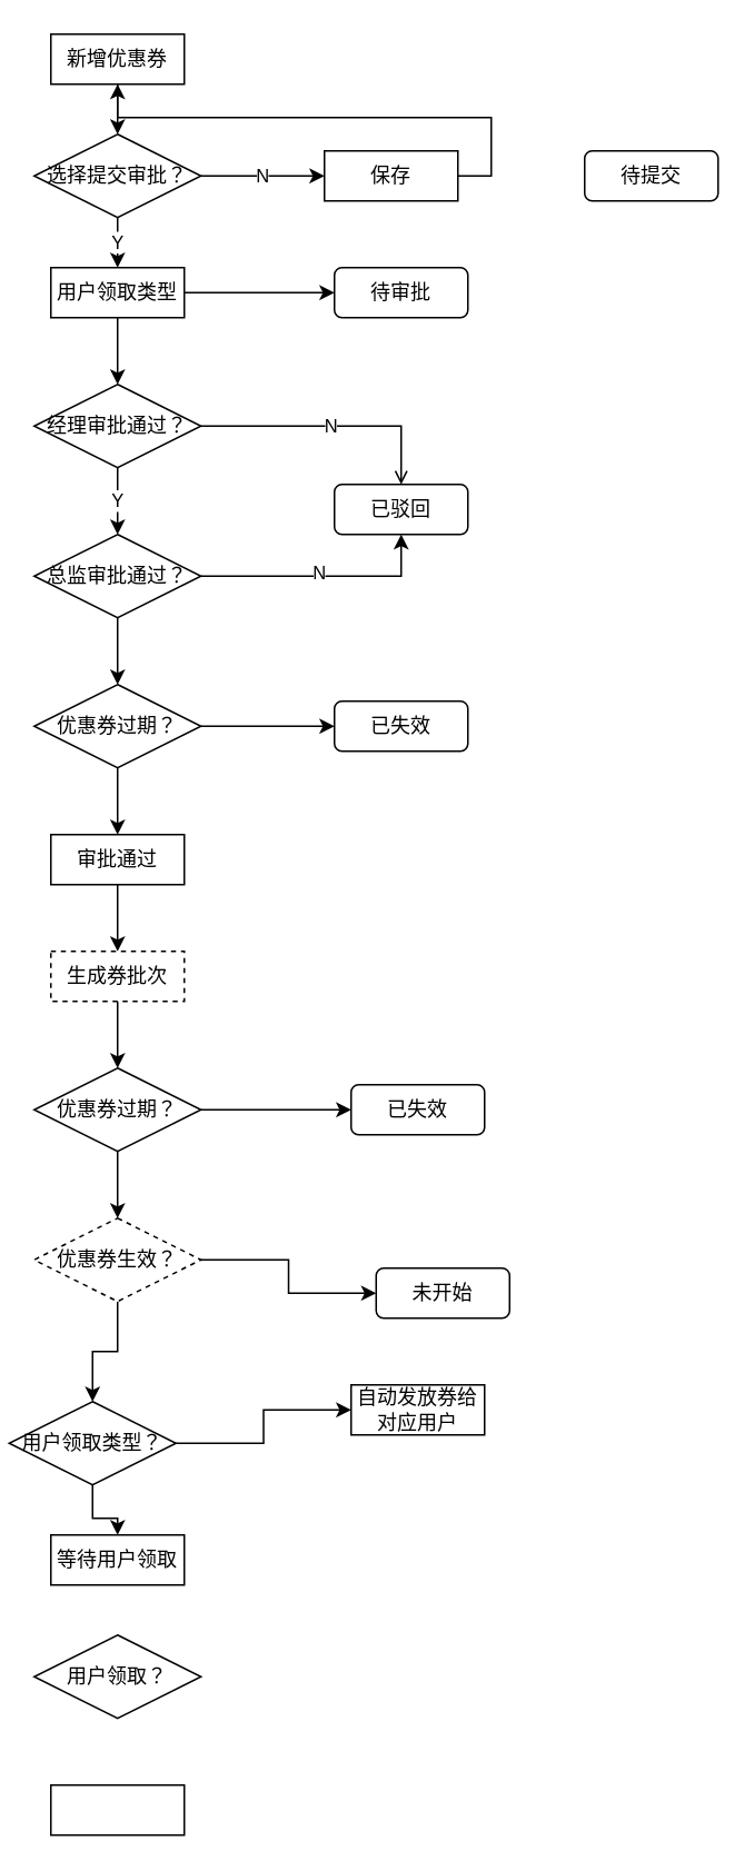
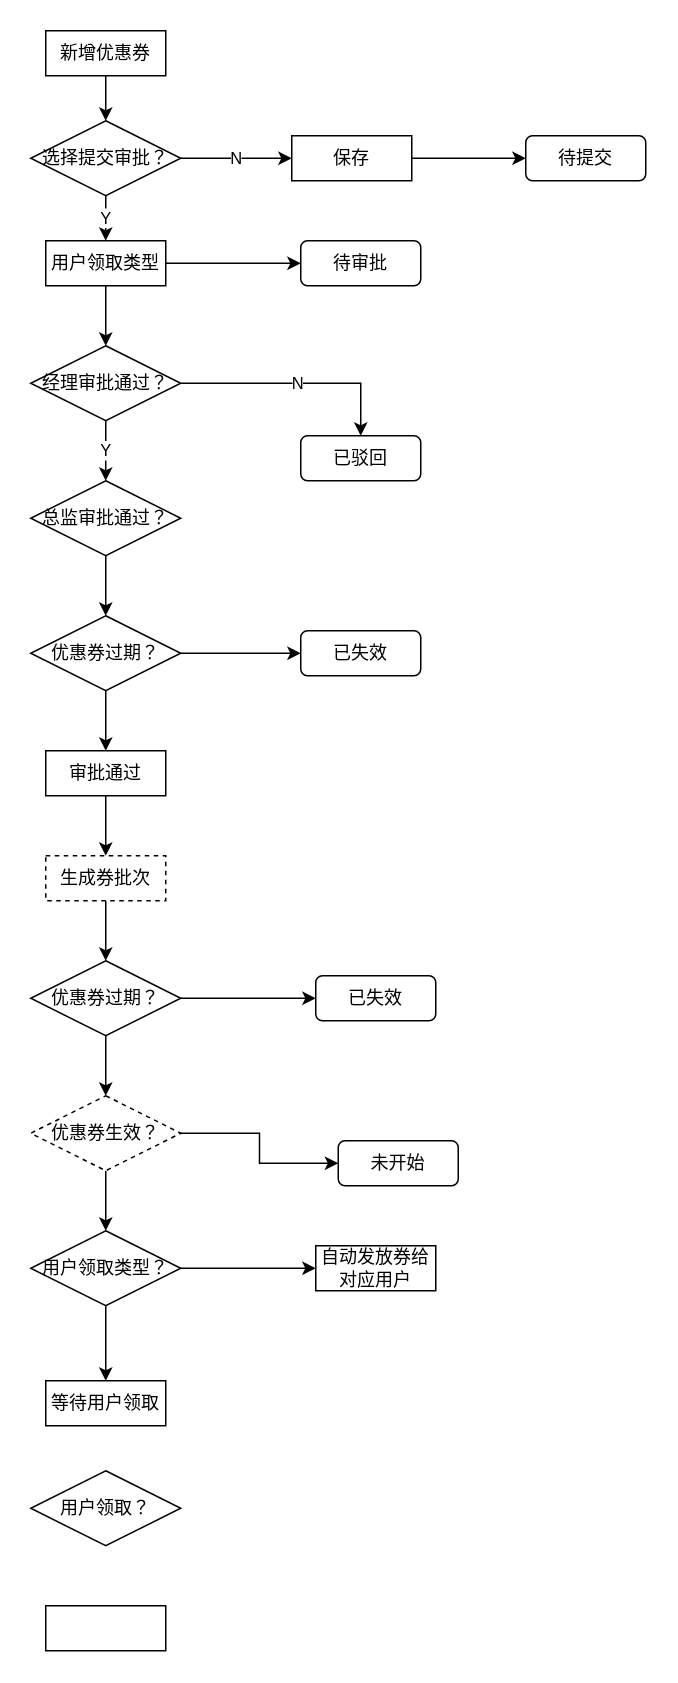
  <mxCell id="0" />
  <mxCell id="1" parent="0" />
  <mxCell id="2" style="edgeStyle=orthogonalEdgeStyle;rounded=0;orthogonalLoop=1;jettySize=auto;html=1;exitX=0.5;exitY=1;exitDx=0;exitDy=0;entryX=0.5;entryY=0;entryDx=0;entryDy=0;" edge="1" parent="1" source="3" target="18"><mxGeometry relative="1" as="geometry" /></mxCell>
  <mxCell id="3" value="新增优惠券" style="rounded=0;whiteSpace=wrap;html=1;" vertex="1" parent="1"><mxGeometry x="30" y="20" width="80" height="30" as="geometry" /></mxCell>
  <mxCell id="4" style="edgeStyle=orthogonalEdgeStyle;rounded=0;orthogonalLoop=1;jettySize=auto;html=1;exitX=1;exitY=0.5;exitDx=0;exitDy=0;" edge="1" parent="1" source="6" target="12"><mxGeometry relative="1" as="geometry" /></mxCell>
  <mxCell id="5" style="edgeStyle=orthogonalEdgeStyle;rounded=0;orthogonalLoop=1;jettySize=auto;html=1;exitX=0.5;exitY=1;exitDx=0;exitDy=0;entryX=0.5;entryY=0;entryDx=0;entryDy=0;" edge="1" parent="1" source="6" target="15"><mxGeometry relative="1" as="geometry" /></mxCell>
  <mxCell id="6" value="用户领取类型" style="rounded=0;whiteSpace=wrap;html=1;" vertex="1" parent="1"><mxGeometry x="30" y="160" width="80" height="30" as="geometry" /></mxCell>
  <mxCell id="7" style="edgeStyle=orthogonalEdgeStyle;rounded=0;orthogonalLoop=1;jettySize=auto;html=1;exitX=0.5;exitY=1;exitDx=0;exitDy=0;entryX=0.5;entryY=0;entryDx=0;entryDy=0;" edge="1" parent="1" source="8" target="10"><mxGeometry relative="1" as="geometry" /></mxCell>
  <mxCell id="8" value="审批通过" style="rounded=0;whiteSpace=wrap;html=1;" vertex="1" parent="1"><mxGeometry x="30" y="500" width="80" height="30" as="geometry" /></mxCell>
  <mxCell id="9" style="edgeStyle=orthogonalEdgeStyle;rounded=0;orthogonalLoop=1;jettySize=auto;html=1;exitX=0.5;exitY=1;exitDx=0;exitDy=0;entryX=0.5;entryY=0;entryDx=0;entryDy=0;" edge="1" parent="1" source="10" target="39"><mxGeometry relative="1" as="geometry" /></mxCell>
  <mxCell id="10" value="生成券批次" style="rounded=0;whiteSpace=wrap;html=1;dashed=1;" vertex="1" parent="1"><mxGeometry x="30" y="570" width="80" height="30" as="geometry" /></mxCell>
  <mxCell id="11" value="待提交" style="rounded=1;whiteSpace=wrap;html=1;" vertex="1" parent="1"><mxGeometry x="350" y="90" width="80" height="30" as="geometry" /></mxCell>
  <mxCell id="12" value="待审批" style="rounded=1;whiteSpace=wrap;html=1;" vertex="1" parent="1"><mxGeometry x="200" y="160" width="80" height="30" as="geometry" /></mxCell>
- <mxCell id="13" value="N" style="edgeStyle=orthogonalEdgeStyle;rounded=0;orthogonalLoop=1;jettySize=auto;html=1;exitX=1;exitY=0.5;exitDx=0;exitDy=0;entryX=0.5;entryY=0;entryDx=0;entryDy=0;endArrow=open;" edge="1" parent="1" source="15" target="25"><mxGeometry relative="1" as="geometry" /></mxCell>
+ <mxCell id="13" value="N" style="edgeStyle=orthogonalEdgeStyle;rounded=0;orthogonalLoop=1;jettySize=auto;html=1;exitX=1;exitY=0.5;exitDx=0;exitDy=0;entryX=0.5;entryY=0;entryDx=0;entryDy=0;" edge="1" parent="1" source="15" target="25"><mxGeometry relative="1" as="geometry" /></mxCell>
  <mxCell id="14" value="Y" style="edgeStyle=orthogonalEdgeStyle;rounded=0;orthogonalLoop=1;jettySize=auto;html=1;exitX=0.5;exitY=1;exitDx=0;exitDy=0;entryX=0.5;entryY=0;entryDx=0;entryDy=0;" edge="1" parent="1" source="15" target="24"><mxGeometry relative="1" as="geometry" /></mxCell>
  <mxCell id="15" value="经理审批通过？" style="rhombus;whiteSpace=wrap;html=1;" vertex="1" parent="1"><mxGeometry x="20" y="230" width="100" height="50" as="geometry" /></mxCell>
  <mxCell id="16" value="N" style="edgeStyle=orthogonalEdgeStyle;rounded=0;orthogonalLoop=1;jettySize=auto;html=1;exitX=1;exitY=0.5;exitDx=0;exitDy=0;entryX=0;entryY=0.5;entryDx=0;entryDy=0;" edge="1" parent="1" source="18" target="20"><mxGeometry relative="1" as="geometry" /></mxCell>
  <mxCell id="17" value="Y" style="edgeStyle=orthogonalEdgeStyle;rounded=0;orthogonalLoop=1;jettySize=auto;html=1;exitX=0.5;exitY=1;exitDx=0;exitDy=0;entryX=0.5;entryY=0;entryDx=0;entryDy=0;" edge="1" parent="1" source="18" target="6"><mxGeometry relative="1" as="geometry" /></mxCell>
  <mxCell id="18" value="选择提交审批？" style="rhombus;whiteSpace=wrap;html=1;" vertex="1" parent="1"><mxGeometry x="20" y="80" width="100" height="50" as="geometry" /></mxCell>
- <mxCell id="19" style="edgeStyle=orthogonalEdgeStyle;rounded=0;orthogonalLoop=1;jettySize=auto;html=1;exitX=1;exitY=0.5;exitDx=0;exitDy=0;" edge="1" parent="1" source="20" target="3"><mxGeometry relative="1" as="geometry" /></mxCell>
+ <mxCell id="19" style="edgeStyle=orthogonalEdgeStyle;rounded=0;orthogonalLoop=1;jettySize=auto;html=1;exitX=1;exitY=0.5;exitDx=0;exitDy=0;entryX=0;entryY=0.5;entryDx=0;entryDy=0;" edge="1" parent="1" source="20" target="11"><mxGeometry relative="1" as="geometry" /></mxCell>
  <mxCell id="20" value="保存" style="rounded=0;whiteSpace=wrap;html=1;" vertex="1" parent="1"><mxGeometry x="194" y="90" width="80" height="30" as="geometry" /></mxCell>
- <mxCell id="21" style="edgeStyle=orthogonalEdgeStyle;rounded=0;orthogonalLoop=1;jettySize=auto;html=1;exitX=1;exitY=0.5;exitDx=0;exitDy=0;entryX=0.5;entryY=1;entryDx=0;entryDy=0;" edge="1" parent="1" source="24" target="25"><mxGeometry relative="1" as="geometry" /></mxCell>
- <mxCell id="22" value="N" style="edgeLabel;html=1;align=center;verticalAlign=middle;resizable=0;points=[];" vertex="1" connectable="0" parent="21"><mxGeometry x="-0.035" y="3" relative="1" as="geometry"><mxPoint as="offset" /></mxGeometry></mxCell>
  <mxCell id="23" style="edgeStyle=orthogonalEdgeStyle;rounded=0;orthogonalLoop=1;jettySize=auto;html=1;exitX=0.5;exitY=1;exitDx=0;exitDy=0;entryX=0.5;entryY=0;entryDx=0;entryDy=0;" edge="1" parent="1" source="24" target="29"><mxGeometry relative="1" as="geometry" /></mxCell>
  <mxCell id="24" value="总监审批通过？" style="rhombus;whiteSpace=wrap;html=1;" vertex="1" parent="1"><mxGeometry x="20" y="320" width="100" height="50" as="geometry" /></mxCell>
  <mxCell id="25" value="已驳回" style="rounded=1;whiteSpace=wrap;html=1;" vertex="1" parent="1"><mxGeometry x="200" y="290" width="80" height="30" as="geometry" /></mxCell>
  <mxCell id="26" style="edgeStyle=orthogonalEdgeStyle;rounded=0;orthogonalLoop=1;jettySize=auto;html=1;exitX=0.5;exitY=1;exitDx=0;exitDy=0;" edge="1" parent="1" source="25" target="25"><mxGeometry relative="1" as="geometry" /></mxCell>
  <mxCell id="27" style="edgeStyle=orthogonalEdgeStyle;rounded=0;orthogonalLoop=1;jettySize=auto;html=1;exitX=1;exitY=0.5;exitDx=0;exitDy=0;" edge="1" parent="1" source="29" target="30"><mxGeometry relative="1" as="geometry" /></mxCell>
  <mxCell id="28" style="edgeStyle=orthogonalEdgeStyle;rounded=0;orthogonalLoop=1;jettySize=auto;html=1;exitX=0.5;exitY=1;exitDx=0;exitDy=0;entryX=0.5;entryY=0;entryDx=0;entryDy=0;" edge="1" parent="1" source="29" target="8"><mxGeometry relative="1" as="geometry" /></mxCell>
  <mxCell id="29" value="优惠券过期？" style="rhombus;whiteSpace=wrap;html=1;" vertex="1" parent="1"><mxGeometry x="20" y="410" width="100" height="50" as="geometry" /></mxCell>
  <mxCell id="30" value="已失效" style="rounded=1;whiteSpace=wrap;html=1;" vertex="1" parent="1"><mxGeometry x="200" y="420" width="80" height="30" as="geometry" /></mxCell>
  <mxCell id="31" value="未开始" style="rounded=1;whiteSpace=wrap;html=1;" vertex="1" parent="1"><mxGeometry x="225" y="760" width="80" height="30" as="geometry" /></mxCell>
  <mxCell id="32" value="等待用户领取" style="rounded=0;whiteSpace=wrap;html=1;" vertex="1" parent="1"><mxGeometry x="30" y="920" width="80" height="30" as="geometry" /></mxCell>
  <mxCell id="33" value="" style="rounded=0;whiteSpace=wrap;html=1;" vertex="1" parent="1"><mxGeometry x="30" y="1070" width="80" height="30" as="geometry" /></mxCell>
  <mxCell id="34" style="edgeStyle=orthogonalEdgeStyle;rounded=0;orthogonalLoop=1;jettySize=auto;html=1;exitX=1;exitY=0.5;exitDx=0;exitDy=0;" edge="1" parent="1" source="36" target="31"><mxGeometry relative="1" as="geometry" /></mxCell>
  <mxCell id="35" style="edgeStyle=orthogonalEdgeStyle;rounded=0;orthogonalLoop=1;jettySize=auto;html=1;exitX=0.5;exitY=1;exitDx=0;exitDy=0;entryX=0.5;entryY=0;entryDx=0;entryDy=0;" edge="1" parent="1" source="36" target="43"><mxGeometry relative="1" as="geometry" /></mxCell>
  <mxCell id="36" value="优惠券生效？" style="rhombus;whiteSpace=wrap;html=1;dashed=1;" vertex="1" parent="1"><mxGeometry x="20" y="730" width="100" height="50" as="geometry" /></mxCell>
  <mxCell id="37" style="edgeStyle=orthogonalEdgeStyle;rounded=0;orthogonalLoop=1;jettySize=auto;html=1;exitX=1;exitY=0.5;exitDx=0;exitDy=0;entryX=0;entryY=0.5;entryDx=0;entryDy=0;" edge="1" parent="1" source="39" target="40"><mxGeometry relative="1" as="geometry" /></mxCell>
  <mxCell id="38" style="edgeStyle=orthogonalEdgeStyle;rounded=0;orthogonalLoop=1;jettySize=auto;html=1;exitX=0.5;exitY=1;exitDx=0;exitDy=0;" edge="1" parent="1" source="39" target="36"><mxGeometry relative="1" as="geometry"><Array as="points"><mxPoint x="70" y="700" /><mxPoint x="70" y="700" /></Array></mxGeometry></mxCell>
  <mxCell id="39" value="优惠券过期？" style="rhombus;whiteSpace=wrap;html=1;" vertex="1" parent="1"><mxGeometry x="20" y="640" width="100" height="50" as="geometry" /></mxCell>
  <mxCell id="40" value="已失效" style="rounded=1;whiteSpace=wrap;html=1;" vertex="1" parent="1"><mxGeometry x="210" y="650" width="80" height="30" as="geometry" /></mxCell>
  <mxCell id="41" style="edgeStyle=orthogonalEdgeStyle;rounded=0;orthogonalLoop=1;jettySize=auto;html=1;exitX=1;exitY=0.5;exitDx=0;exitDy=0;" edge="1" parent="1" source="43" target="44"><mxGeometry relative="1" as="geometry" /></mxCell>
  <mxCell id="42" style="edgeStyle=orthogonalEdgeStyle;rounded=0;orthogonalLoop=1;jettySize=auto;html=1;exitX=0.5;exitY=1;exitDx=0;exitDy=0;" edge="1" parent="1" source="43" target="32"><mxGeometry relative="1" as="geometry" /></mxCell>
- <mxCell id="43" value="用户领取类型？" style="rhombus;whiteSpace=wrap;html=1;" vertex="1" parent="1"><mxGeometry x="5" y="840" width="100" height="50" as="geometry" /></mxCell>
+ <mxCell id="43" value="用户领取类型？" style="rhombus;whiteSpace=wrap;html=1;" vertex="1" parent="1"><mxGeometry x="20" y="820" width="100" height="50" as="geometry" /></mxCell>
  <mxCell id="44" value="自动发放券给对应用户" style="rounded=0;whiteSpace=wrap;html=1;" vertex="1" parent="1"><mxGeometry x="210" y="830" width="80" height="30" as="geometry" /></mxCell>
  <mxCell id="45" value="用户领取？" style="rhombus;whiteSpace=wrap;html=1;" vertex="1" parent="1"><mxGeometry x="20" y="980" width="100" height="50" as="geometry" /></mxCell>
